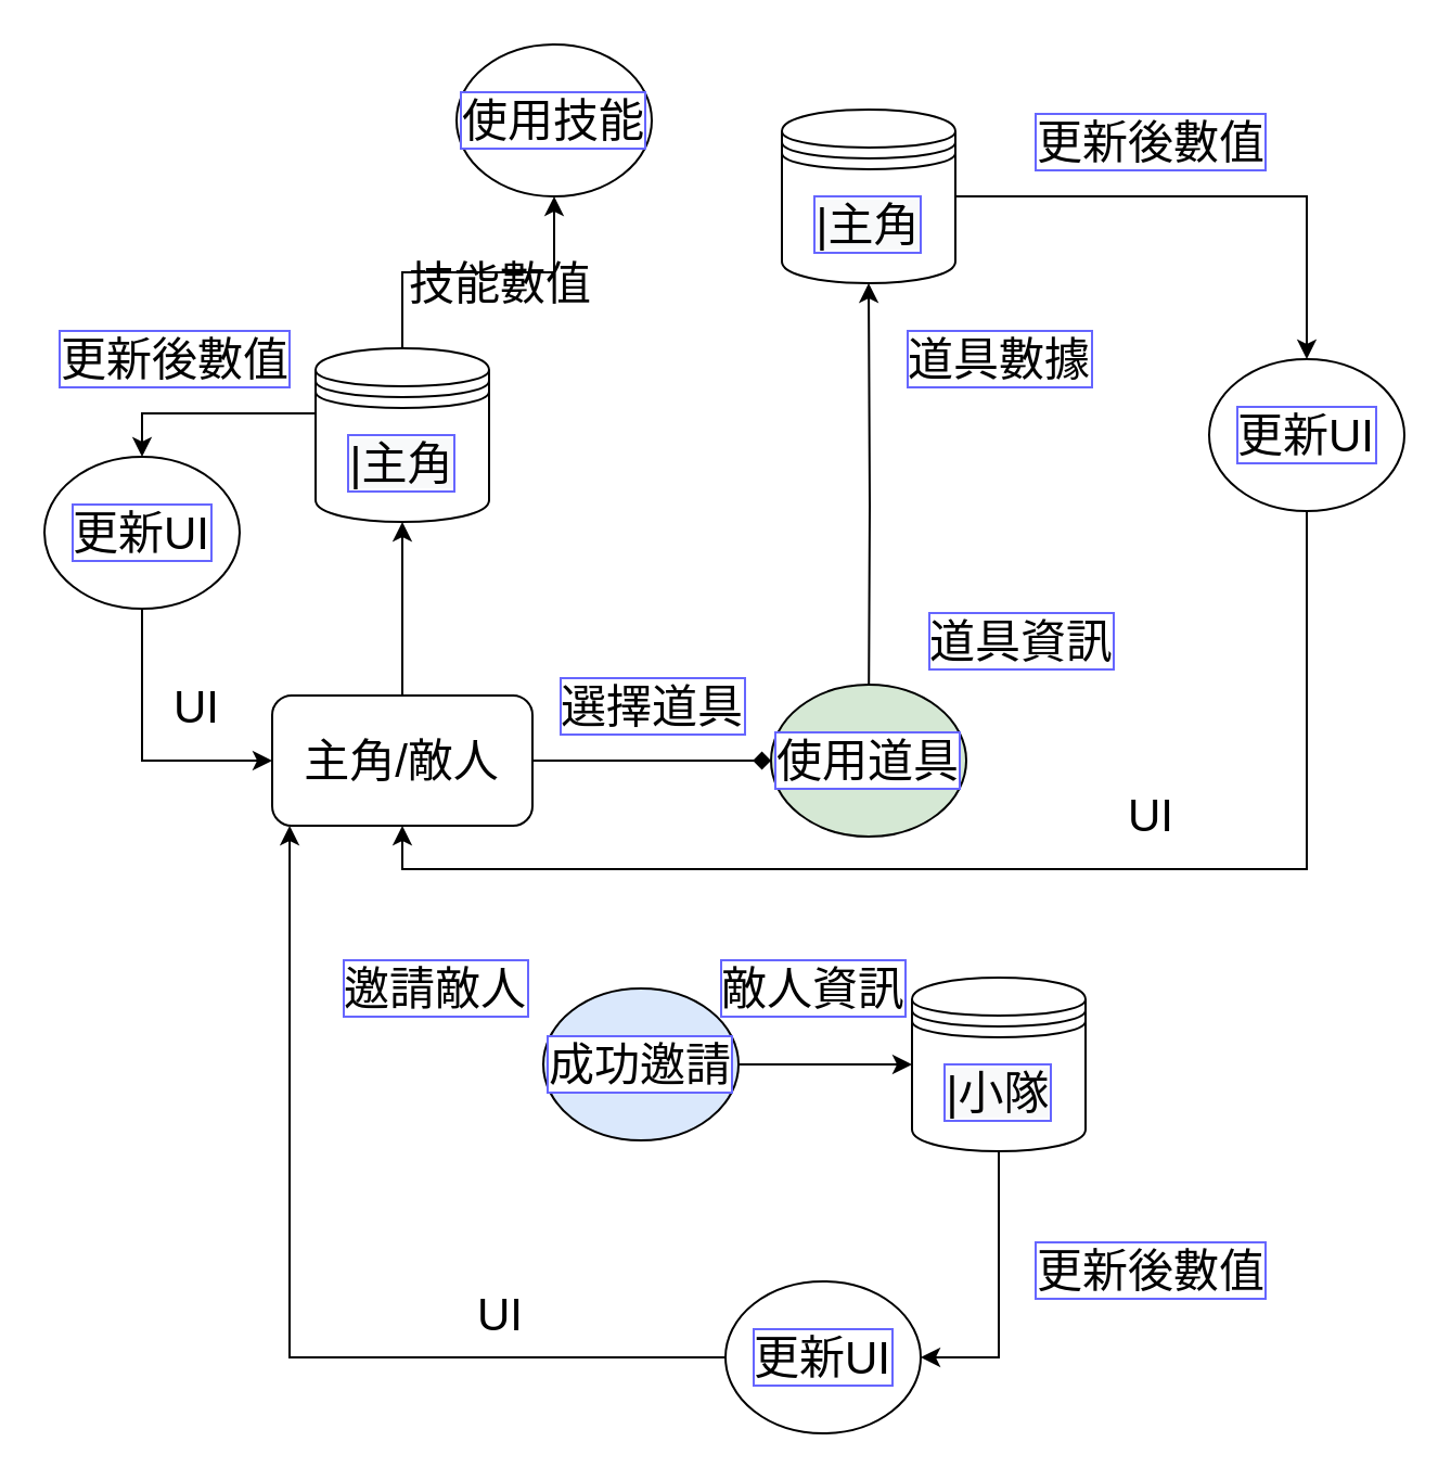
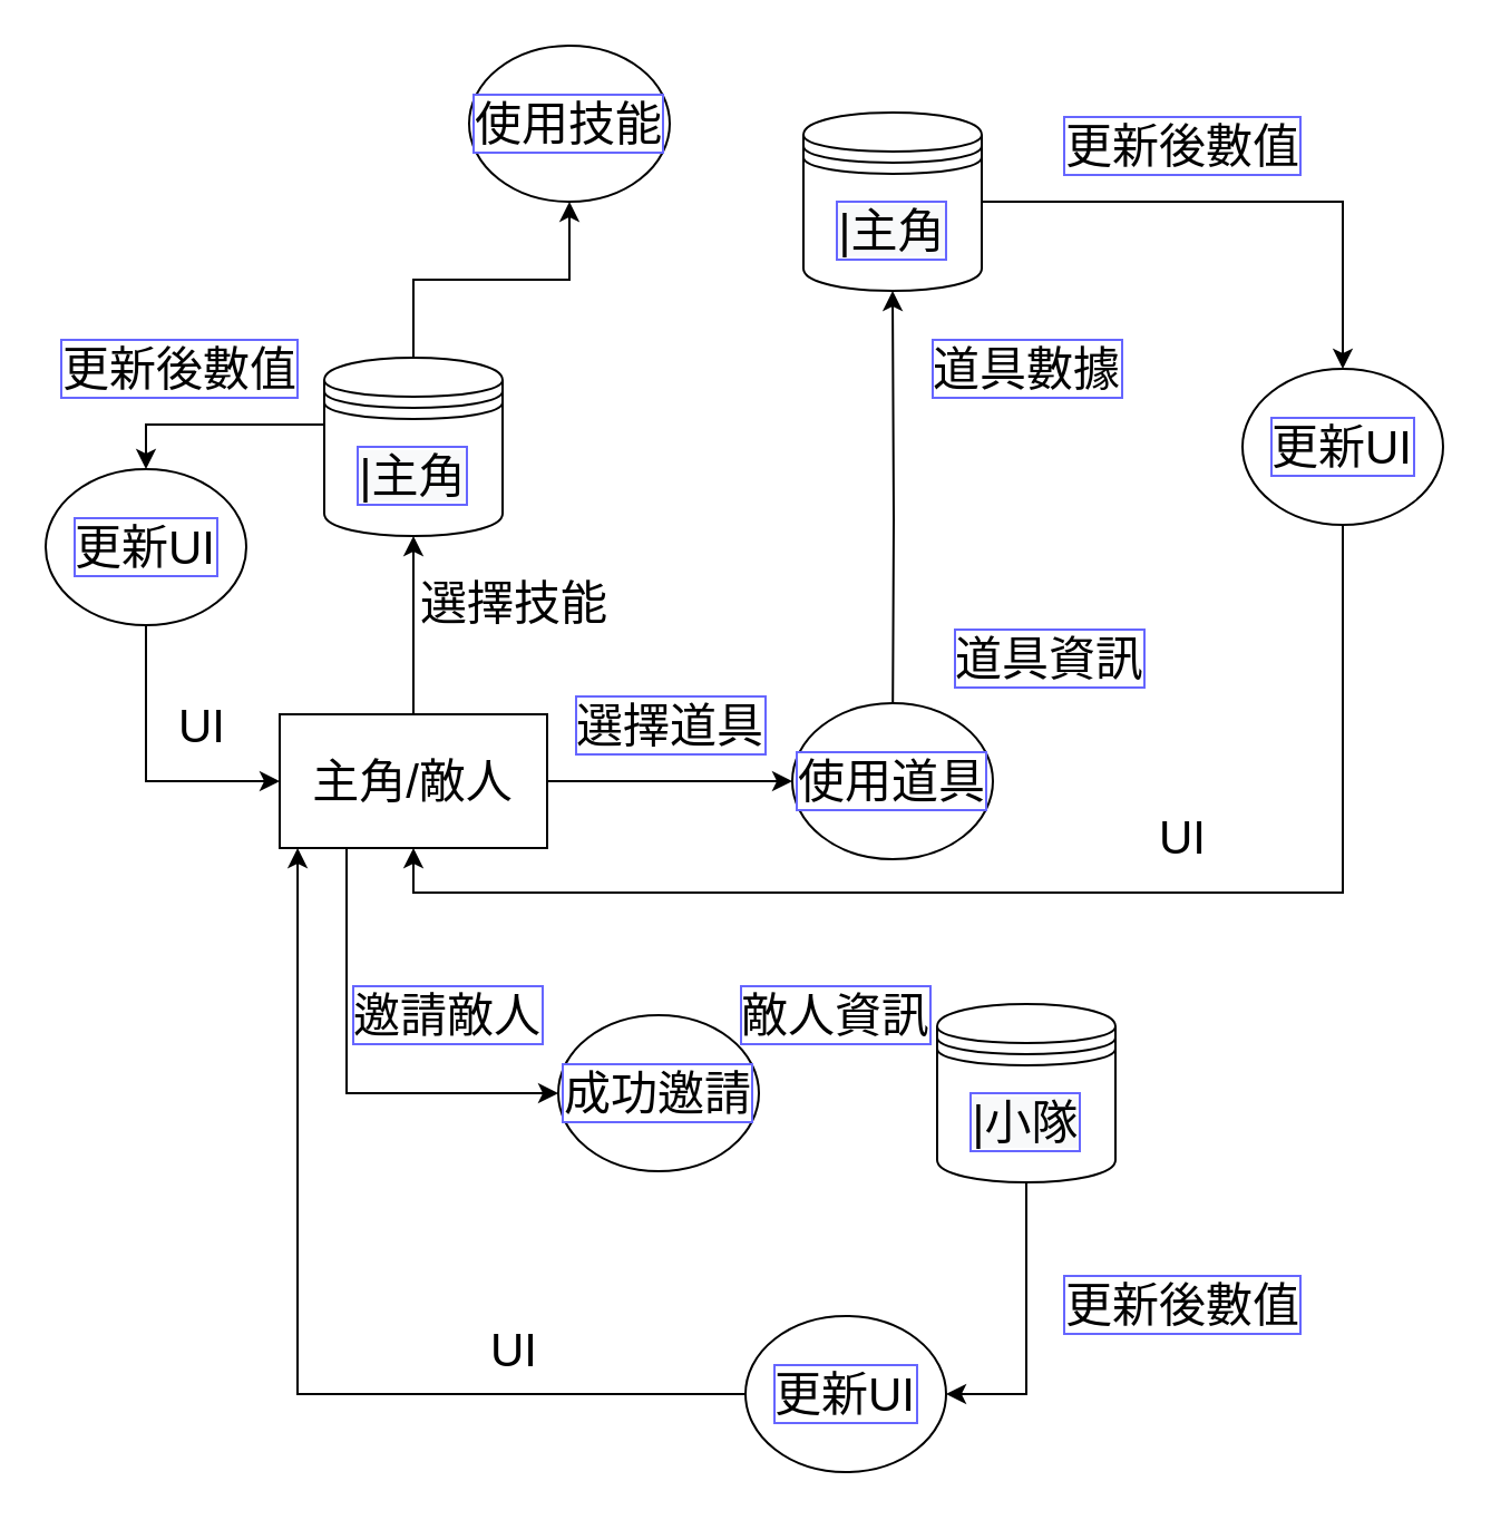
  <mxCell id="0" />
  <mxCell id="1" parent="0" />
  <mxCell id="2" style="edgeStyle=orthogonalEdgeStyle;rounded=0;orthogonalLoop=1;jettySize=auto;html=1;exitX=0.213;exitY=0.375;exitDx=0;exitDy=0;entryX=0.5;entryY=0;entryDx=0;entryDy=0;fontSize=21;exitPerimeter=0;fontStyle=0" edge="1" parent="1" source="12" target="5"><mxGeometry relative="1" as="geometry"><mxPoint x="125" y="185" as="sourcePoint" /></mxGeometry></mxCell>
  <mxCell id="3" style="edgeStyle=orthogonalEdgeStyle;rounded=0;orthogonalLoop=1;jettySize=auto;html=1;fontSize=21;entryX=0.5;entryY=0;entryDx=0;entryDy=0;fontStyle=0" edge="1" parent="1"><mxGeometry relative="1" as="geometry"><mxPoint x="380" y="80" as="sourcePoint" /><mxPoint x="380" y="80" as="targetPoint" /></mxGeometry></mxCell>
  <mxCell id="4" style="edgeStyle=orthogonalEdgeStyle;rounded=0;orthogonalLoop=1;jettySize=auto;html=1;exitX=0.5;exitY=1;exitDx=0;exitDy=0;entryX=0;entryY=0.5;entryDx=0;entryDy=0;fontSize=21;" edge="1" parent="1" source="5" target="20"><mxGeometry relative="1" as="geometry" /></mxCell>
  <mxCell id="5" value="更新UI" style="ellipse;whiteSpace=wrap;html=1;labelBackgroundColor=default;labelBorderColor=#6666FF;fontSize=21;fontStyle=0" vertex="1" parent="1"><mxGeometry x="20" y="210" width="90" height="70" as="geometry" /></mxCell>
  <mxCell id="6" style="edgeStyle=orthogonalEdgeStyle;rounded=0;orthogonalLoop=1;jettySize=auto;html=1;fontSize=21;entryX=0.5;entryY=1;entryDx=0;entryDy=0;fontStyle=0" edge="1" parent="1" target="10"><mxGeometry relative="1" as="geometry"><mxPoint x="400" y="250" as="targetPoint" /><mxPoint x="400" y="335" as="sourcePoint" /></mxGeometry></mxCell>
  <mxCell id="7" style="edgeStyle=orthogonalEdgeStyle;rounded=0;orthogonalLoop=1;jettySize=auto;html=1;exitX=0.5;exitY=1;exitDx=0;exitDy=0;entryX=0.5;entryY=1;entryDx=0;entryDy=0;fontSize=21;" edge="1" parent="1" source="8" target="20"><mxGeometry relative="1" as="geometry" /></mxCell>
  <mxCell id="8" value="更新UI" style="ellipse;whiteSpace=wrap;html=1;labelBackgroundColor=default;labelBorderColor=#6666FF;fontSize=21;fontStyle=0" vertex="1" parent="1"><mxGeometry x="557" y="165" width="90" height="70" as="geometry" /></mxCell>
  <mxCell id="9" value="" style="edgeStyle=orthogonalEdgeStyle;rounded=0;orthogonalLoop=1;jettySize=auto;html=1;fontSize=21;fontStyle=0" edge="1" parent="1" source="10" target="8"><mxGeometry relative="1" as="geometry" /></mxCell>
  <mxCell id="10" value="&lt;span style=&quot;color: rgb(0, 0, 0); font-family: Helvetica; font-size: 21px; font-style: normal; font-variant-ligatures: normal; font-variant-caps: normal; letter-spacing: normal; orphans: 2; text-align: center; text-indent: 0px; text-transform: none; widows: 2; word-spacing: 0px; -webkit-text-stroke-width: 0px; background-color: rgb(248, 249, 250); text-decoration-thickness: initial; text-decoration-style: initial; text-decoration-color: initial; float: none; display: inline !important;&quot;&gt;|主角&lt;/span&gt;" style="shape=datastore;whiteSpace=wrap;html=1;labelBackgroundColor=default;labelBorderColor=#6666FF;fontSize=21;fontStyle=0" vertex="1" parent="1"><mxGeometry x="360" y="50" width="80" height="80" as="geometry" /></mxCell>
  <mxCell id="11" style="edgeStyle=orthogonalEdgeStyle;rounded=0;orthogonalLoop=1;jettySize=auto;html=1;exitX=0.5;exitY=0;exitDx=0;exitDy=0;entryX=0.5;entryY=1;entryDx=0;entryDy=0;fontSize=21;" edge="1" parent="1" source="12" target="23"><mxGeometry relative="1" as="geometry" /></mxCell>
  <mxCell id="12" value="&lt;span style=&quot;color: rgb(0, 0, 0); font-family: Helvetica; font-size: 21px; font-style: normal; font-variant-ligatures: normal; font-variant-caps: normal; letter-spacing: normal; orphans: 2; text-align: center; text-indent: 0px; text-transform: none; widows: 2; word-spacing: 0px; -webkit-text-stroke-width: 0px; background-color: rgb(248, 249, 250); text-decoration-thickness: initial; text-decoration-style: initial; text-decoration-color: initial; float: none; display: inline !important;&quot;&gt;|主角&lt;/span&gt;" style="shape=datastore;whiteSpace=wrap;html=1;labelBackgroundColor=default;labelBorderColor=#6666FF;fontSize=21;fontStyle=0" vertex="1" parent="1"><mxGeometry x="145" y="160" width="80" height="80" as="geometry" /></mxCell>
  <mxCell id="13" style="edgeStyle=orthogonalEdgeStyle;rounded=0;orthogonalLoop=1;jettySize=auto;html=1;exitX=0.5;exitY=1;exitDx=0;exitDy=0;entryX=1;entryY=0.5;entryDx=0;entryDy=0;fontSize=21;" edge="1" parent="1" source="14" target="34"><mxGeometry relative="1" as="geometry" /></mxCell>
  <mxCell id="14" value="&lt;span style=&quot;color: rgb(0, 0, 0); font-family: Helvetica; font-size: 21px; font-style: normal; font-variant-ligatures: normal; font-variant-caps: normal; letter-spacing: normal; orphans: 2; text-align: center; text-indent: 0px; text-transform: none; widows: 2; word-spacing: 0px; -webkit-text-stroke-width: 0px; background-color: rgb(248, 249, 250); text-decoration-thickness: initial; text-decoration-style: initial; text-decoration-color: initial; float: none; display: inline !important;&quot;&gt;|小隊&lt;/span&gt;" style="shape=datastore;whiteSpace=wrap;html=1;labelBackgroundColor=default;labelBorderColor=#6666FF;fontSize=21;fontStyle=0" vertex="1" parent="1"><mxGeometry x="420" y="450" width="80" height="80" as="geometry" /></mxCell>
  <mxCell id="15" value="&lt;span style=&quot;font-size: 21px;&quot;&gt;邀請敵人&lt;/span&gt;" style="text;html=1;resizable=0;autosize=1;align=center;verticalAlign=middle;points=[];fillColor=none;strokeColor=none;rounded=0;labelBackgroundColor=default;labelBorderColor=#6666FF;rotation=0;fontStyle=0;fontSize=21;" vertex="1" parent="1"><mxGeometry x="150" y="440" width="100" height="30" as="geometry" /></mxCell>
  <mxCell id="16" value="更新後數值" style="text;html=1;resizable=0;autosize=1;align=center;verticalAlign=middle;points=[];fillColor=none;strokeColor=none;rounded=0;labelBackgroundColor=default;labelBorderColor=#6666FF;fontSize=21;fontStyle=0" vertex="1" parent="1"><mxGeometry x="470" y="570" width="120" height="30" as="geometry" /></mxCell>
  <mxCell id="17" style="edgeStyle=orthogonalEdgeStyle;rounded=0;orthogonalLoop=1;jettySize=auto;html=1;exitX=0.5;exitY=0;exitDx=0;exitDy=0;entryX=0.5;entryY=1;entryDx=0;entryDy=0;fontSize=21;" edge="1" parent="1" source="20" target="12"><mxGeometry relative="1" as="geometry"><mxPoint x="185" y="250" as="targetPoint" /></mxGeometry></mxCell>
- <mxCell id="18" style="edgeStyle=orthogonalEdgeStyle;rounded=0;orthogonalLoop=1;jettySize=auto;html=1;exitX=1;exitY=0.5;exitDx=0;exitDy=0;entryX=0;entryY=0.5;entryDx=0;entryDy=0;fontSize=21;endArrow=diamond;" edge="1" parent="1" source="20" target="26"><mxGeometry relative="1" as="geometry" /></mxCell>
- <mxCell id="20" value="主角/敵人" style="rounded=1;whiteSpace=wrap;html=1;fontSize=21;" vertex="1" parent="1"><mxGeometry x="125" y="320" width="120" height="60" as="geometry" /></mxCell>
+ <mxCell id="18" style="edgeStyle=orthogonalEdgeStyle;rounded=0;orthogonalLoop=1;jettySize=auto;html=1;exitX=1;exitY=0.5;exitDx=0;exitDy=0;entryX=0;entryY=0.5;entryDx=0;entryDy=0;fontSize=21;" edge="1" parent="1" source="20" target="26"><mxGeometry relative="1" as="geometry" /></mxCell>
+ <mxCell id="19" style="edgeStyle=orthogonalEdgeStyle;rounded=0;orthogonalLoop=1;jettySize=auto;html=1;exitX=0.25;exitY=1;exitDx=0;exitDy=0;entryX=0;entryY=0.5;entryDx=0;entryDy=0;fontSize=21;" edge="1" parent="1" source="20" target="31"><mxGeometry relative="1" as="geometry" /></mxCell>
+ <mxCell id="20" value="主角/敵人" style="whiteSpace=wrap;html=1;fontSize=21;rounded=0;" vertex="1" parent="1"><mxGeometry x="125" y="320" width="120" height="60" as="geometry" /></mxCell>
+ <mxCell id="21" value="選擇技能" style="text;html=1;resizable=0;autosize=1;align=center;verticalAlign=middle;points=[];fillColor=none;strokeColor=none;rounded=0;fontSize=21;" vertex="1" parent="1"><mxGeometry x="180" y="255" width="100" height="30" as="geometry" /></mxCell>
  <mxCell id="22" value="更新後數值" style="text;html=1;resizable=0;autosize=1;align=center;verticalAlign=middle;points=[];fillColor=none;strokeColor=none;rounded=0;labelBackgroundColor=default;labelBorderColor=#6666FF;fontSize=21;fontStyle=0" vertex="1" parent="1"><mxGeometry x="20" y="150" width="120" height="30" as="geometry" /></mxCell>
  <mxCell id="23" value="使用技能" style="ellipse;whiteSpace=wrap;html=1;labelBackgroundColor=default;labelBorderColor=#6666FF;fontSize=21;fontStyle=0" vertex="1" parent="1"><mxGeometry x="210" y="20" width="90" height="70" as="geometry" /></mxCell>
- <mxCell id="24" value="技能數值" style="text;html=1;resizable=0;autosize=1;align=center;verticalAlign=middle;points=[];fillColor=none;strokeColor=none;rounded=0;fontSize=21;" vertex="1" parent="1"><mxGeometry x="180" y="115" width="100" height="30" as="geometry" /></mxCell>
  <mxCell id="25" value="選擇道具" style="text;html=1;resizable=0;autosize=1;align=center;verticalAlign=middle;points=[];fillColor=none;strokeColor=none;rounded=0;labelBackgroundColor=default;labelBorderColor=#6666FF;rotation=0;fontStyle=0;fontSize=21;" vertex="1" parent="1"><mxGeometry x="250" y="310" width="100" height="30" as="geometry" /></mxCell>
- <mxCell id="26" value="使用道具" style="ellipse;whiteSpace=wrap;html=1;labelBackgroundColor=default;labelBorderColor=#6666FF;fontSize=21;fontStyle=0;fillColor=#d5e8d4;" vertex="1" parent="1"><mxGeometry x="355" y="315" width="90" height="70" as="geometry" /></mxCell>
+ <mxCell id="26" value="使用道具" style="ellipse;whiteSpace=wrap;html=1;labelBackgroundColor=default;labelBorderColor=#6666FF;fontSize=21;fontStyle=0" vertex="1" parent="1"><mxGeometry x="355" y="315" width="90" height="70" as="geometry" /></mxCell>
  <mxCell id="27" value="道具資訊" style="text;html=1;resizable=0;autosize=1;align=center;verticalAlign=middle;points=[];fillColor=none;strokeColor=none;rounded=0;labelBackgroundColor=default;labelBorderColor=#6666FF;rotation=0;fontStyle=0;fontSize=21;" vertex="1" parent="1"><mxGeometry x="420" y="280" width="100" height="30" as="geometry" /></mxCell>
  <mxCell id="28" value="道具數據" style="text;html=1;resizable=0;autosize=1;align=center;verticalAlign=middle;points=[];fillColor=none;strokeColor=none;rounded=0;labelBackgroundColor=default;labelBorderColor=#6666FF;rotation=0;fontStyle=0;fontSize=21;" vertex="1" parent="1"><mxGeometry x="410" y="150" width="100" height="30" as="geometry" /></mxCell>
  <mxCell id="29" value="更新後數值" style="text;html=1;resizable=0;autosize=1;align=center;verticalAlign=middle;points=[];fillColor=none;strokeColor=none;rounded=0;labelBackgroundColor=default;labelBorderColor=#6666FF;fontSize=21;fontStyle=0" vertex="1" parent="1"><mxGeometry x="470" y="50" width="120" height="30" as="geometry" /></mxCell>
- <mxCell id="30" style="edgeStyle=orthogonalEdgeStyle;rounded=0;orthogonalLoop=1;jettySize=auto;html=1;exitX=1;exitY=0.5;exitDx=0;exitDy=0;entryX=0;entryY=0.5;entryDx=0;entryDy=0;fontSize=21;" edge="1" parent="1" source="31" target="14"><mxGeometry relative="1" as="geometry" /></mxCell>
- <mxCell id="31" value="成功邀請" style="ellipse;whiteSpace=wrap;html=1;labelBackgroundColor=default;labelBorderColor=#6666FF;fontSize=21;fontStyle=0;fillColor=#dae8fc;" vertex="1" parent="1"><mxGeometry x="250" y="455" width="90" height="70" as="geometry" /></mxCell>
+ <mxCell id="31" value="成功邀請" style="ellipse;whiteSpace=wrap;html=1;labelBackgroundColor=default;labelBorderColor=#6666FF;fontSize=21;fontStyle=0" vertex="1" parent="1"><mxGeometry x="250" y="455" width="90" height="70" as="geometry" /></mxCell>
  <mxCell id="32" value="敵人資訊" style="text;html=1;resizable=0;autosize=1;align=center;verticalAlign=middle;points=[];fillColor=none;strokeColor=none;rounded=0;labelBackgroundColor=default;labelBorderColor=#6666FF;rotation=0;fontStyle=0;fontSize=21;" vertex="1" parent="1"><mxGeometry x="324" y="440" width="100" height="30" as="geometry" /></mxCell>
  <mxCell id="33" style="edgeStyle=orthogonalEdgeStyle;rounded=0;orthogonalLoop=1;jettySize=auto;html=1;entryX=0.067;entryY=1;entryDx=0;entryDy=0;entryPerimeter=0;fontSize=21;" edge="1" parent="1" source="34" target="20"><mxGeometry relative="1" as="geometry" /></mxCell>
  <mxCell id="34" value="更新UI" style="ellipse;whiteSpace=wrap;html=1;labelBackgroundColor=default;labelBorderColor=#6666FF;fontSize=21;fontStyle=0" vertex="1" parent="1"><mxGeometry x="334" y="590" width="90" height="70" as="geometry" /></mxCell>
  <mxCell id="35" value="UI" style="text;html=1;resizable=0;autosize=1;align=center;verticalAlign=middle;points=[];fillColor=none;strokeColor=none;rounded=0;fontSize=21;" vertex="1" parent="1"><mxGeometry x="210" y="590" width="40" height="30" as="geometry" /></mxCell>
  <mxCell id="36" value="UI" style="text;html=1;resizable=0;autosize=1;align=center;verticalAlign=middle;points=[];fillColor=none;strokeColor=none;rounded=0;fontSize=21;" vertex="1" parent="1"><mxGeometry x="70" y="310" width="40" height="30" as="geometry" /></mxCell>
  <mxCell id="37" value="UI" style="text;html=1;resizable=0;autosize=1;align=center;verticalAlign=middle;points=[];fillColor=none;strokeColor=none;rounded=0;fontSize=21;" vertex="1" parent="1"><mxGeometry x="510" y="360" width="40" height="30" as="geometry" /></mxCell>
